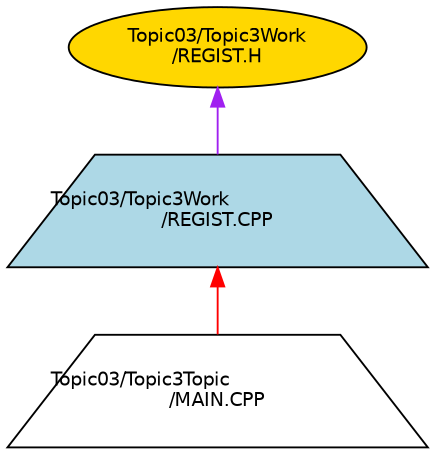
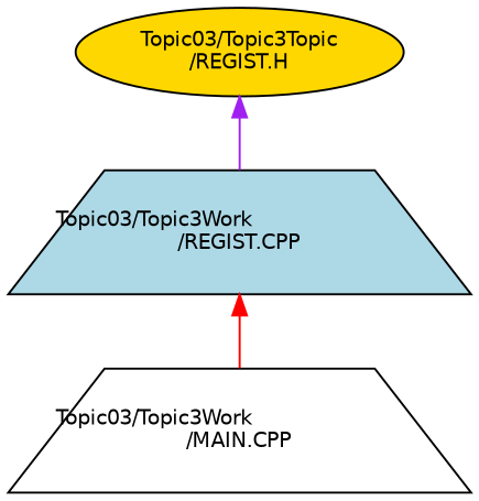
  digraph {
    node [color=black fontname=Helvetica fontsize=10 shape=trapezium style=filled]
    edge [dir=back fontname=Helvetica fontsize=10 labelfontname=Helvetica labelfontsize=10 style=solid]
-   n1 [fillcolor=gold fontcolor=black height=0.2 label="Topic03/Topic3Work\l/REGIST.H" shape=ellipse width=0.4]
+   n1 [fillcolor=gold fontcolor=black height=0.2 label="Topic03/Topic3Topic\l/REGIST.H" shape=ellipse width=0.4]
    n2 [fillcolor=lightblue height=0.2 label="Topic03/Topic3Work\l/REGIST.CPP" width=0.4]
-   n3 [fillcolor=white height=0.2 label="Topic03/Topic3Topic\l/MAIN.CPP" width=0.4]
+   n3 [fillcolor=white height=0.2 label="Topic03/Topic3Work\l/MAIN.CPP" width=0.4]
    n1 -> n2 [color=purple]
    n2 -> n3 [color=red]
  }
